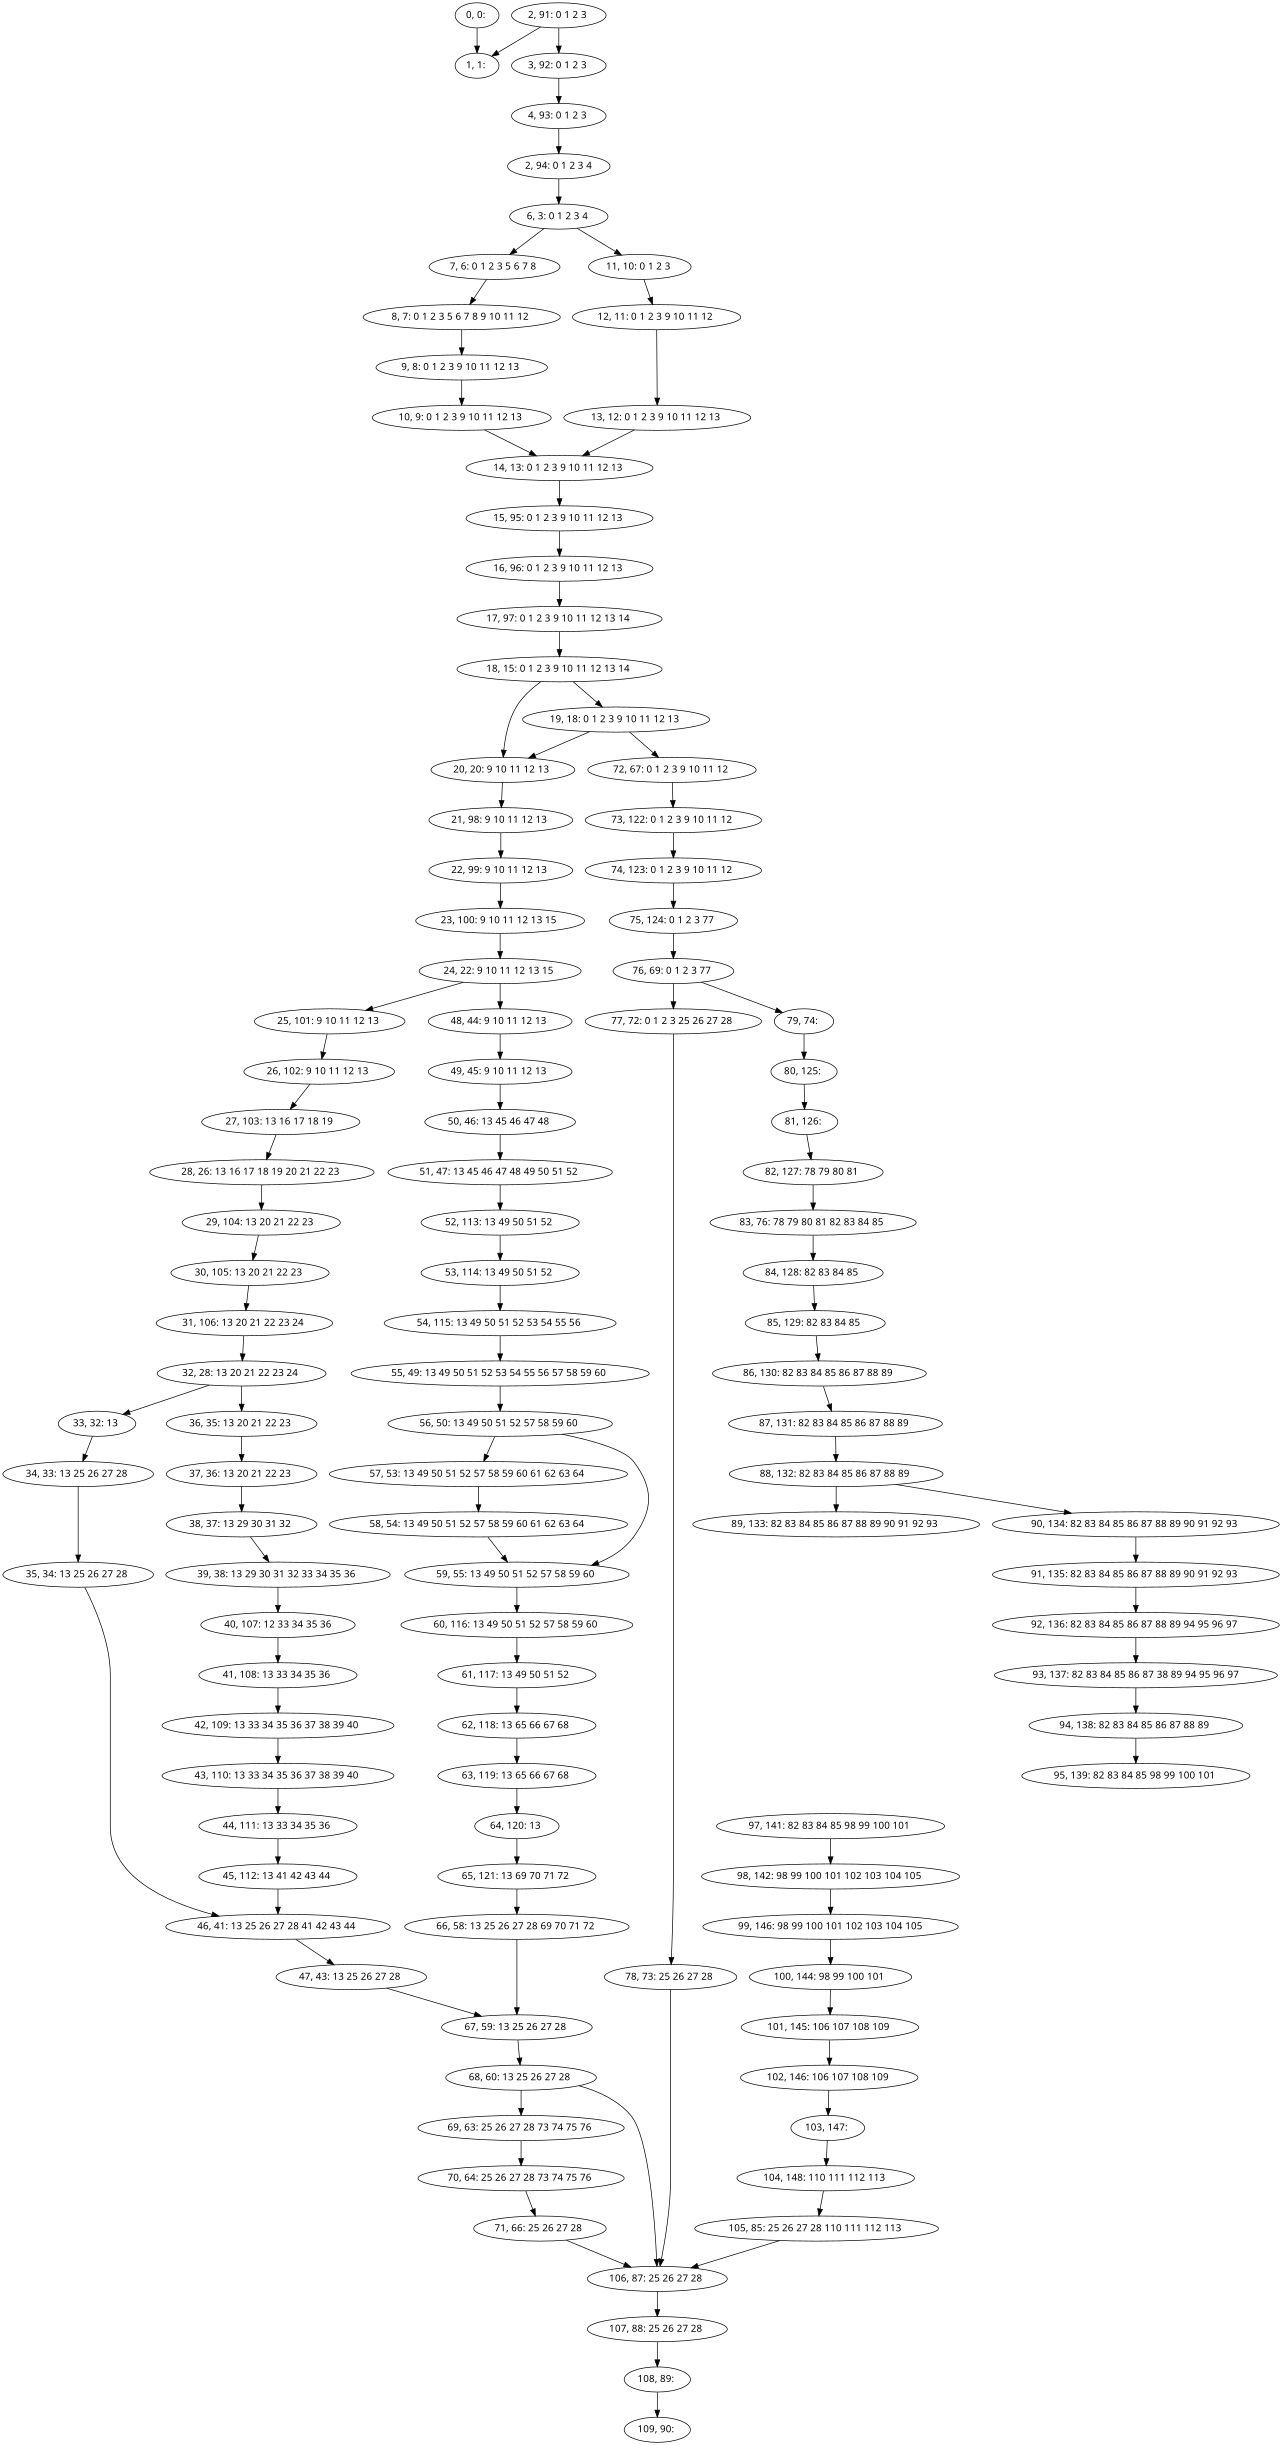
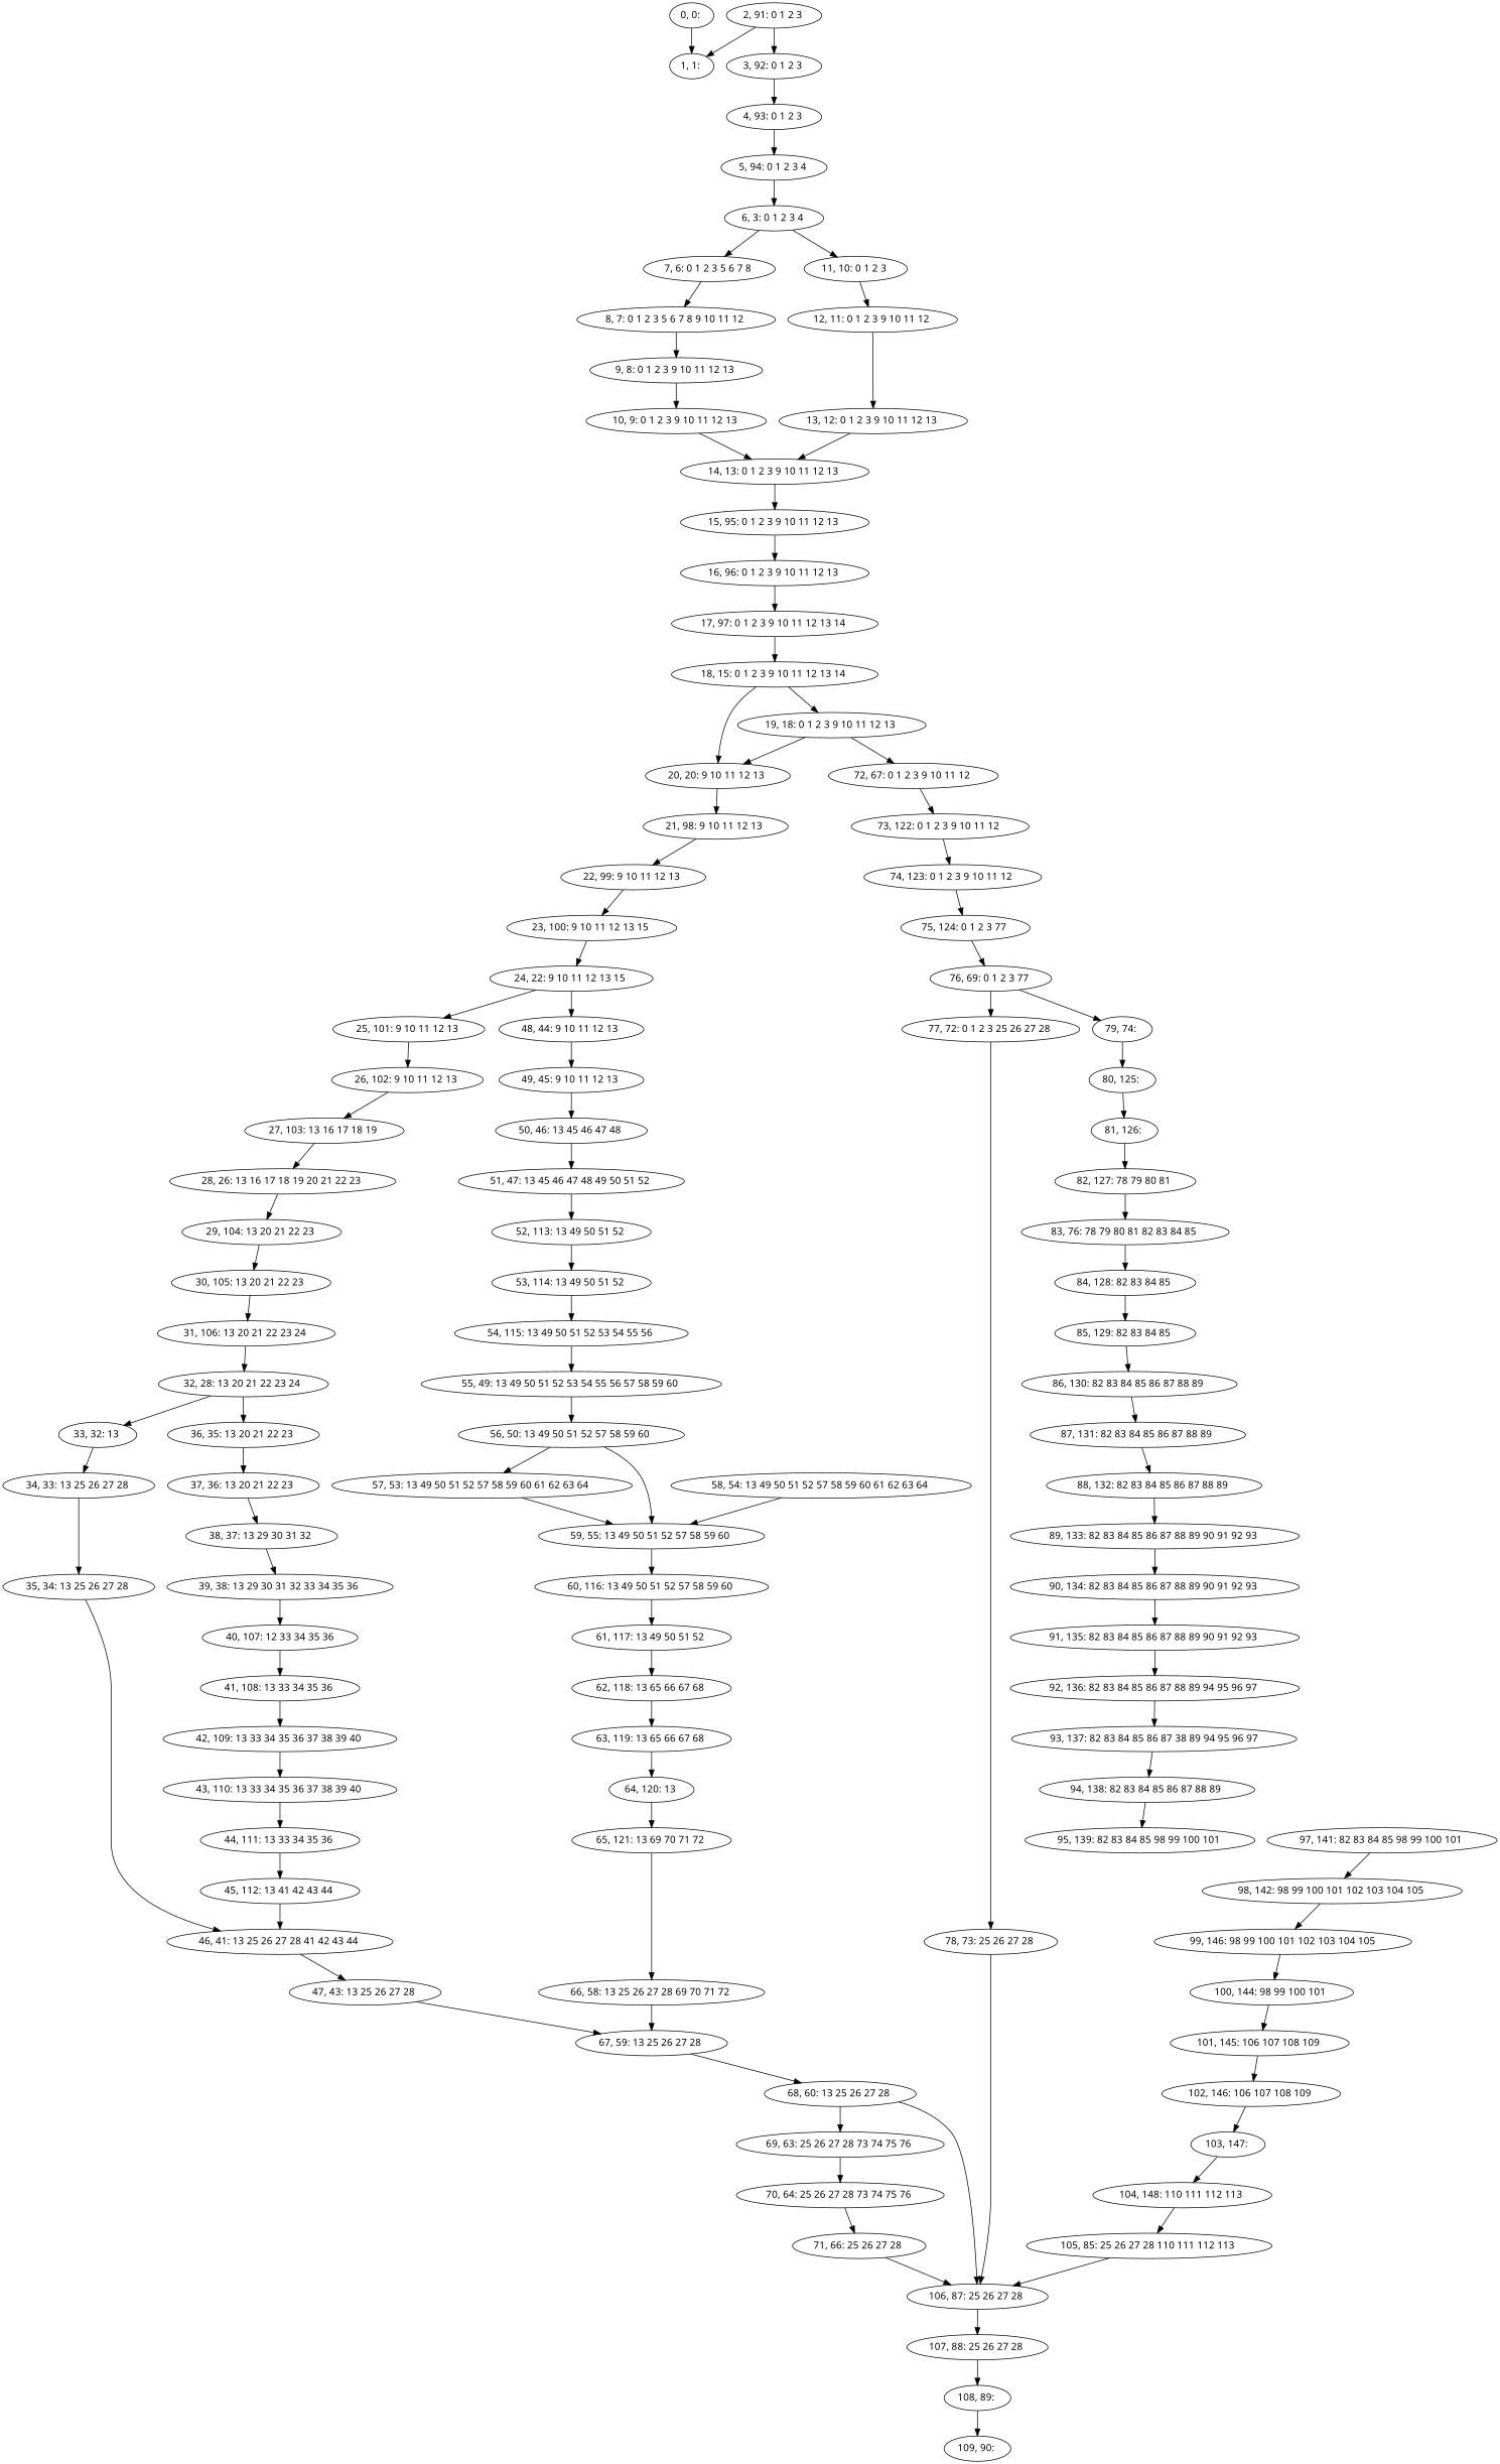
  digraph {
    fontname="Noto Sans"
    node [fontname="Noto Sans"]
    edge [fontname="Noto Sans"]
    n1 [label="0, 0: "]
    n2 [label="1, 1: "]
    n3 [label="2, 91: 0 1 2 3 "]
    n4 [label="3, 92: 0 1 2 3 "]
    n5 [label="4, 93: 0 1 2 3 "]
-   n6 [label="2, 94: 0 1 2 3 4"]
+   n6 [label="5, 94: 0 1 2 3 4 "]
    n7 [label="6, 3: 0 1 2 3 4 "]
    n8 [label="7, 6: 0 1 2 3 5 6 7 8 "]
    n9 [label="11, 10: 0 1 2 3 "]
    n10 [label="8, 7: 0 1 2 3 5 6 7 8 9 10 11 12 "]
    n11 [label="12, 11: 0 1 2 3 9 10 11 12 "]
    n12 [label="9, 8: 0 1 2 3 9 10 11 12 13 "]
    n13 [label="10, 9: 0 1 2 3 9 10 11 12 13 "]
    n14 [label="14, 13: 0 1 2 3 9 10 11 12 13 "]
    n15 [label="15, 95: 0 1 2 3 9 10 11 12 13 "]
    n16 [label="13, 12: 0 1 2 3 9 10 11 12 13 "]
    n17 [label="16, 96: 0 1 2 3 9 10 11 12 13 "]
    n18 [label="17, 97: 0 1 2 3 9 10 11 12 13 14 "]
    n19 [label="18, 15: 0 1 2 3 9 10 11 12 13 14 "]
    n20 [label="19, 18: 0 1 2 3 9 10 11 12 13 "]
    n21 [label="20, 20: 9 10 11 12 13 "]
    n22 [label="72, 67: 0 1 2 3 9 10 11 12 "]
    n23 [label="21, 98: 9 10 11 12 13 "]
    n24 [label="73, 122: 0 1 2 3 9 10 11 12 "]
    n25 [label="22, 99: 9 10 11 12 13 "]
    n26 [label="23, 100: 9 10 11 12 13 15 "]
    n27 [label="24, 22: 9 10 11 12 13 15 "]
    n28 [label="25, 101: 9 10 11 12 13 "]
    n29 [label="48, 44: 9 10 11 12 13 "]
    n30 [label="26, 102: 9 10 11 12 13 "]
    n31 [label="49, 45: 9 10 11 12 13 "]
    n32 [label="27, 103: 13 16 17 18 19 "]
    n33 [label="28, 26: 13 16 17 18 19 20 21 22 23 "]
    n34 [label="29, 104: 13 20 21 22 23 "]
    n35 [label="30, 105: 13 20 21 22 23 "]
    n36 [label="31, 106: 13 20 21 22 23 24 "]
    n37 [label="32, 28: 13 20 21 22 23 24 "]
    n38 [label="33, 32: 13 "]
    n39 [label="36, 35: 13 20 21 22 23 "]
    n40 [label="34, 33: 13 25 26 27 28 "]
    n41 [label="37, 36: 13 20 21 22 23 "]
    n42 [label="35, 34: 13 25 26 27 28 "]
    n43 [label="46, 41: 13 25 26 27 28 41 42 43 44 "]
    n44 [label="67, 59: 13 25 26 27 28 "]
    n45 [label="68, 60: 13 25 26 27 28 "]
    n46 [label="38, 37: 13 29 30 31 32 "]
    n47 [label="39, 38: 13 29 30 31 32 33 34 35 36 "]
    n48 [label="40, 107: 12 33 34 35 36"]
    n49 [label="41, 108: 13 33 34 35 36 "]
    n50 [label="42, 109: 13 33 34 35 36 37 38 39 40 "]
    n51 [label="43, 110: 13 33 34 35 36 37 38 39 40 "]
    n52 [label="44, 111: 13 33 34 35 36 "]
    n53 [label="45, 112: 13 41 42 43 44 "]
    n54 [label="47, 43: 13 25 26 27 28 "]
    n55 [label="50, 46: 13 45 46 47 48 "]
    n56 [label="51, 47: 13 45 46 47 48 49 50 51 52 "]
    n57 [label="52, 113: 13 49 50 51 52 "]
    n58 [label="53, 114: 13 49 50 51 52 "]
    n59 [label="54, 115: 13 49 50 51 52 53 54 55 56 "]
    n60 [label="55, 49: 13 49 50 51 52 53 54 55 56 57 58 59 60 "]
    n61 [label="56, 50: 13 49 50 51 52 57 58 59 60 "]
    n62 [label="57, 53: 13 49 50 51 52 57 58 59 60 61 62 63 64 "]
    n63 [label="59, 55: 13 49 50 51 52 57 58 59 60 "]
    n64 [label="58, 54: 13 49 50 51 52 57 58 59 60 61 62 63 64 "]
    n65 [label="60, 116: 13 49 50 51 52 57 58 59 60 "]
    n66 [label="61, 117: 13 49 50 51 52 "]
    n67 [label="62, 118: 13 65 66 67 68 "]
    n68 [label="63, 119: 13 65 66 67 68 "]
    n69 [label="64, 120: 13 "]
    n70 [label="65, 121: 13 69 70 71 72 "]
    n71 [label="66, 58: 13 25 26 27 28 69 70 71 72 "]
    n72 [label="69, 63: 25 26 27 28 73 74 75 76 "]
    n73 [label="106, 87: 25 26 27 28 "]
    n74 [label="70, 64: 25 26 27 28 73 74 75 76 "]
    n75 [label="107, 88: 25 26 27 28 "]
    n76 [label="71, 66: 25 26 27 28 "]
    n77 [label="74, 123: 0 1 2 3 9 10 11 12 "]
    n78 [label="75, 124: 0 1 2 3 77 "]
    n79 [label="76, 69: 0 1 2 3 77 "]
    n80 [label="77, 72: 0 1 2 3 25 26 27 28 "]
    n81 [label="79, 74: "]
    n82 [label="78, 73: 25 26 27 28 "]
    n83 [label="80, 125: "]
    n84 [label="81, 126: "]
    n85 [label="82, 127: 78 79 80 81 "]
    n86 [label="83, 76: 78 79 80 81 82 83 84 85 "]
    n87 [label="84, 128: 82 83 84 85 "]
    n88 [label="85, 129: 82 83 84 85 "]
    n89 [label="86, 130: 82 83 84 85 86 87 88 89 "]
    n90 [label="87, 131: 82 83 84 85 86 87 88 89 "]
    n91 [label="88, 132: 82 83 84 85 86 87 88 89 "]
    n92 [label="89, 133: 82 83 84 85 86 87 88 89 90 91 92 93 "]
    n93 [label="90, 134: 82 83 84 85 86 87 88 89 90 91 92 93 "]
    n94 [label="91, 135: 82 83 84 85 86 87 88 89 90 91 92 93 "]
    n95 [label="92, 136: 82 83 84 85 86 87 88 89 94 95 96 97 "]
    n96 [label="93, 137: 82 83 84 85 86 87 38 89 94 95 96 97"]
    n97 [label="94, 138: 82 83 84 85 86 87 88 89 "]
    n98 [label="95, 139: 82 83 84 85 98 99 100 101 "]
    n99 [label="97, 141: 82 83 84 85 98 99 100 101 "]
    n100 [label="98, 142: 98 99 100 101 102 103 104 105 "]
    n101 [label="99, 146: 98 99 100 101 102 103 104 105"]
    n102 [label="100, 144: 98 99 100 101 "]
    n103 [label="101, 145: 106 107 108 109 "]
    n104 [label="102, 146: 106 107 108 109 "]
    n105 [label="103, 147: "]
    n106 [label="104, 148: 110 111 112 113 "]
    n107 [label="105, 85: 25 26 27 28 110 111 112 113 "]
    n108 [label="108, 89: "]
    n109 [label="109, 90: "]
    n1 -> n2
    n3 -> n2
    n3 -> n4
    n4 -> n5
    n5 -> n6
    n6 -> n7
    n7 -> n8
    n7 -> n9
    n8 -> n10
    n9 -> n11
    n10 -> n12
    n11 -> n16
    n12 -> n13
    n13 -> n14
    n14 -> n15
    n15 -> n17
    n16 -> n14
    n17 -> n18
    n18 -> n19
    n19 -> n20
    n19 -> n21
    n20 -> n21
    n20 -> n22
    n21 -> n23
    n22 -> n24
    n23 -> n25
    n24 -> n77
    n25 -> n26
    n26 -> n27
    n27 -> n28
    n27 -> n29
    n28 -> n30
    n29 -> n31
    n30 -> n32
    n31 -> n55
    n32 -> n33
    n33 -> n34
    n34 -> n35
    n35 -> n36
    n36 -> n37
    n37 -> n38
    n37 -> n39
    n38 -> n40
    n39 -> n41
    n40 -> n42
    n41 -> n46
    n42 -> n43
    n43 -> n54
    n44 -> n45
    n45 -> n72
    n45 -> n73
    n46 -> n47
    n47 -> n48
    n48 -> n49
    n49 -> n50
    n50 -> n51
    n51 -> n52
    n52 -> n53
    n53 -> n43
    n54 -> n44
    n55 -> n56
    n56 -> n57
    n57 -> n58
    n58 -> n59
    n59 -> n60
    n60 -> n61
    n61 -> n62
    n61 -> n63
-   n62 -> n64
+   n62 -> n63
    n63 -> n65
    n64 -> n63
    n65 -> n66
    n66 -> n67
    n67 -> n68
    n68 -> n69
    n69 -> n70
    n70 -> n71
    n71 -> n44
    n72 -> n74
    n73 -> n75
    n74 -> n76
    n75 -> n108
    n76 -> n73
    n77 -> n78
    n78 -> n79
    n79 -> n80
    n79 -> n81
    n80 -> n82
    n81 -> n83
    n82 -> n73
    n83 -> n84
    n84 -> n85
    n85 -> n86
    n86 -> n87
    n87 -> n88
    n88 -> n89
    n89 -> n90
    n90 -> n91
    n91 -> n92
-   n91 -> n93
+   n92 -> n93
    n93 -> n94
    n94 -> n95
    n95 -> n96
    n96 -> n97
    n97 -> n98
    n99 -> n100
    n100 -> n101
    n101 -> n102
    n102 -> n103
    n103 -> n104
    n104 -> n105
    n105 -> n106
    n106 -> n107
    n107 -> n73
    n108 -> n109
  }
